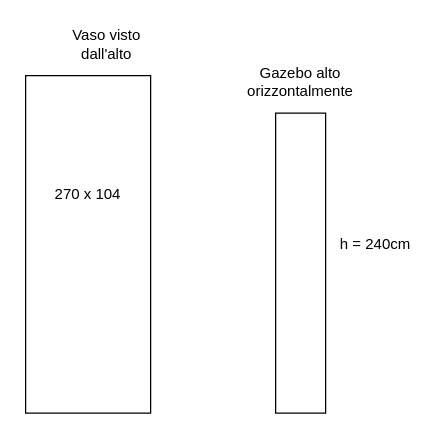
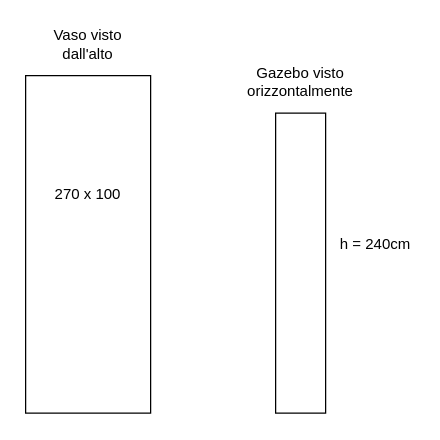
  <mxCell id="0" />
  <mxCell id="1" parent="0" />
  <mxCell id="2" value="" style="rounded=0;whiteSpace=wrap;html=1;imageWidth=24;" vertex="1" parent="1"><mxGeometry x="20" y="60" width="100" height="270" as="geometry" /></mxCell>
- <mxCell id="3" value="270 x 104" style="text;html=1;strokeColor=none;fillColor=none;align=center;verticalAlign=middle;whiteSpace=wrap;rounded=0;" vertex="1" parent="1"><mxGeometry x="20" y="140" width="100" height="30" as="geometry" /></mxCell>
- <mxCell id="4" value="Vaso visto dall'alto" style="text;html=1;strokeColor=none;fillColor=none;align=center;verticalAlign=middle;whiteSpace=wrap;rounded=0;" vertex="1" parent="1"><mxGeometry x="55" y="20" width="60" height="30" as="geometry" /></mxCell>
+ <mxCell id="3" value="270 x 100" style="text;html=1;strokeColor=none;fillColor=none;align=center;verticalAlign=middle;whiteSpace=wrap;rounded=0;" vertex="1" parent="1"><mxGeometry x="20" y="140" width="100" height="30" as="geometry" /></mxCell>
+ <mxCell id="4" value="Vaso visto dall'alto" style="text;html=1;strokeColor=none;fillColor=none;align=center;verticalAlign=middle;whiteSpace=wrap;rounded=0;" vertex="1" parent="1"><mxGeometry x="40" y="20" width="60" height="30" as="geometry" /></mxCell>
  <mxCell id="5" value="" style="rounded=0;whiteSpace=wrap;html=1;" vertex="1" parent="1"><mxGeometry x="220" y="90" width="40" height="240" as="geometry" /></mxCell>
- <mxCell id="6" value="Gazebo alto orizzontalmente" style="text;html=1;strokeColor=none;fillColor=none;align=center;verticalAlign=middle;whiteSpace=wrap;rounded=0;" vertex="1" parent="1"><mxGeometry x="210" y="50" width="60" height="30" as="geometry" /></mxCell>
+ <mxCell id="6" value="Gazebo visto orizzontalmente" style="text;html=1;strokeColor=none;fillColor=none;align=center;verticalAlign=middle;whiteSpace=wrap;rounded=0;" vertex="1" parent="1"><mxGeometry x="210" y="50" width="60" height="30" as="geometry" /></mxCell>
  <mxCell id="7" value="h = 240cm" style="text;html=1;strokeColor=none;fillColor=none;align=center;verticalAlign=middle;whiteSpace=wrap;rounded=0;" vertex="1" parent="1"><mxGeometry x="270" y="180" width="60" height="30" as="geometry" /></mxCell>
